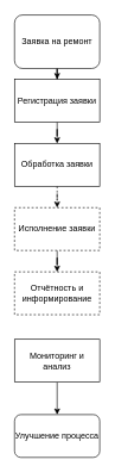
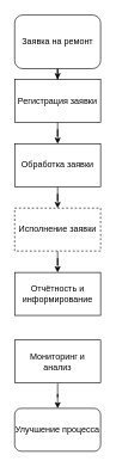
  <mxCell id="0" />
  <mxCell id="1" parent="0" />
  <mxCell id="2" style="edgeStyle=orthogonalEdgeStyle;rounded=0;orthogonalLoop=1;jettySize=auto;html=1;exitX=0.5;exitY=1;exitDx=0;exitDy=0;" edge="1" parent="1" source="3" target="5"><mxGeometry relative="1" as="geometry" /></mxCell>
  <mxCell id="3" value="Заявка на ремонт" style="rounded=1;whiteSpace=wrap;html=1;" vertex="1" parent="1"><mxGeometry x="20" y="20" width="120" height="75" as="geometry" /></mxCell>
  <mxCell id="4" value="" style="edgeStyle=orthogonalEdgeStyle;rounded=0;orthogonalLoop=1;jettySize=auto;html=1;" edge="1" parent="1" source="5" target="7"><mxGeometry relative="1" as="geometry" /></mxCell>
  <mxCell id="5" value="Регистрация заявки" style="rounded=0;whiteSpace=wrap;html=1;" vertex="1" parent="1"><mxGeometry x="20" y="110" width="120" height="60" as="geometry" /></mxCell>
- <mxCell id="6" value="" style="edgeStyle=orthogonalEdgeStyle;rounded=0;orthogonalLoop=1;jettySize=auto;html=1;dashed=1;" edge="1" parent="1" source="7" target="9"><mxGeometry relative="1" as="geometry" /></mxCell>
+ <mxCell id="6" value="" style="edgeStyle=orthogonalEdgeStyle;rounded=0;orthogonalLoop=1;jettySize=auto;html=1;" edge="1" parent="1" source="7" target="9"><mxGeometry relative="1" as="geometry" /></mxCell>
  <mxCell id="7" value="Обработка заявки" style="rounded=0;whiteSpace=wrap;html=1;" vertex="1" parent="1"><mxGeometry x="20" y="200" width="120" height="60" as="geometry" /></mxCell>
  <mxCell id="8" value="" style="edgeStyle=orthogonalEdgeStyle;rounded=0;orthogonalLoop=1;jettySize=auto;html=1;" edge="1" parent="1" source="9" target="10"><mxGeometry relative="1" as="geometry" /></mxCell>
  <mxCell id="9" value="Исполнение заявки" style="rounded=0;whiteSpace=wrap;html=1;dashed=1;" vertex="1" parent="1"><mxGeometry x="20" y="290" width="120" height="60" as="geometry" /></mxCell>
- <mxCell id="10" value="Отчётность и информирование" style="rounded=0;whiteSpace=wrap;html=1;dashed=1;" vertex="1" parent="1"><mxGeometry x="20" y="380" width="120" height="60" as="geometry" /></mxCell>
+ <mxCell id="10" value="Отчётность и информирование" style="rounded=0;whiteSpace=wrap;html=1;" vertex="1" parent="1"><mxGeometry x="20" y="380" width="120" height="60" as="geometry" /></mxCell>
  <mxCell id="11" style="edgeStyle=orthogonalEdgeStyle;rounded=0;orthogonalLoop=1;jettySize=auto;html=1;exitX=0.5;exitY=1;exitDx=0;exitDy=0;" edge="1" parent="1" source="12" target="13"><mxGeometry relative="1" as="geometry" /></mxCell>
  <mxCell id="12" value="Мониторинг и анализ" style="rounded=0;whiteSpace=wrap;html=1;" vertex="1" parent="1"><mxGeometry x="20" y="474.5" width="120" height="60" as="geometry" /></mxCell>
- <mxCell id="13" value="Улучшение процесса" style="rounded=1;whiteSpace=wrap;html=1;" vertex="1" parent="1"><mxGeometry x="20" y="580" width="120" height="60" as="geometry" /></mxCell>
+ <mxCell id="13" value="Улучшение процесса" style="rounded=1;whiteSpace=wrap;html=1;" vertex="1" parent="1"><mxGeometry x="20" y="570" width="120" height="60" as="geometry" /></mxCell>
